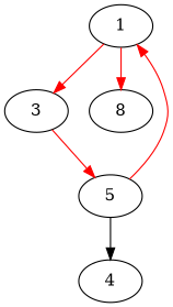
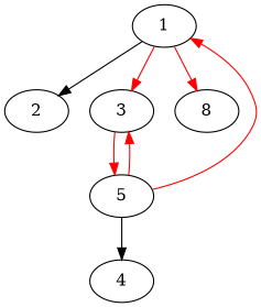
  strict digraph {
    edge [color=red]
    1
+   2
    3
    8
    5
    4
+   1 -> 2 [color=""]
    1 -> 3
    1 -> 8
    3 -> 5
    5 -> 1
+   5 -> 3
    5 -> 4 [color=""]
  }
